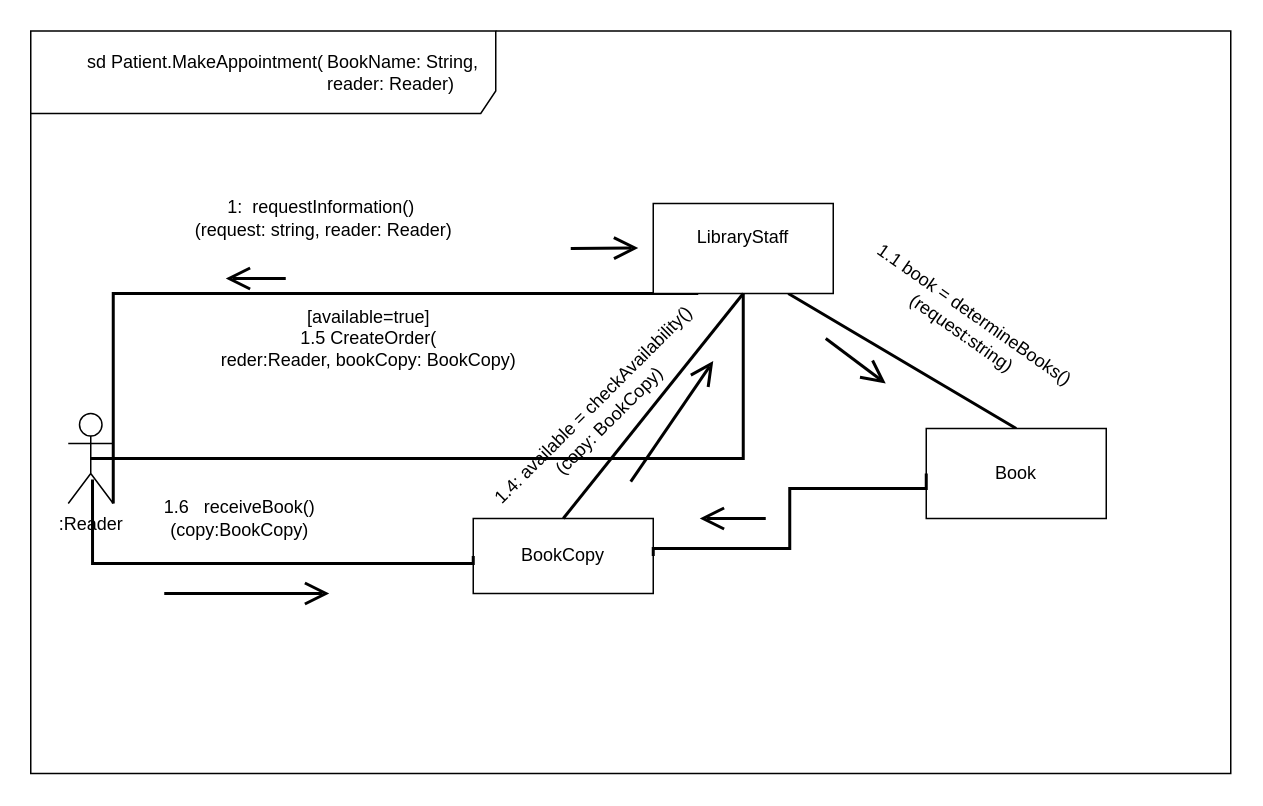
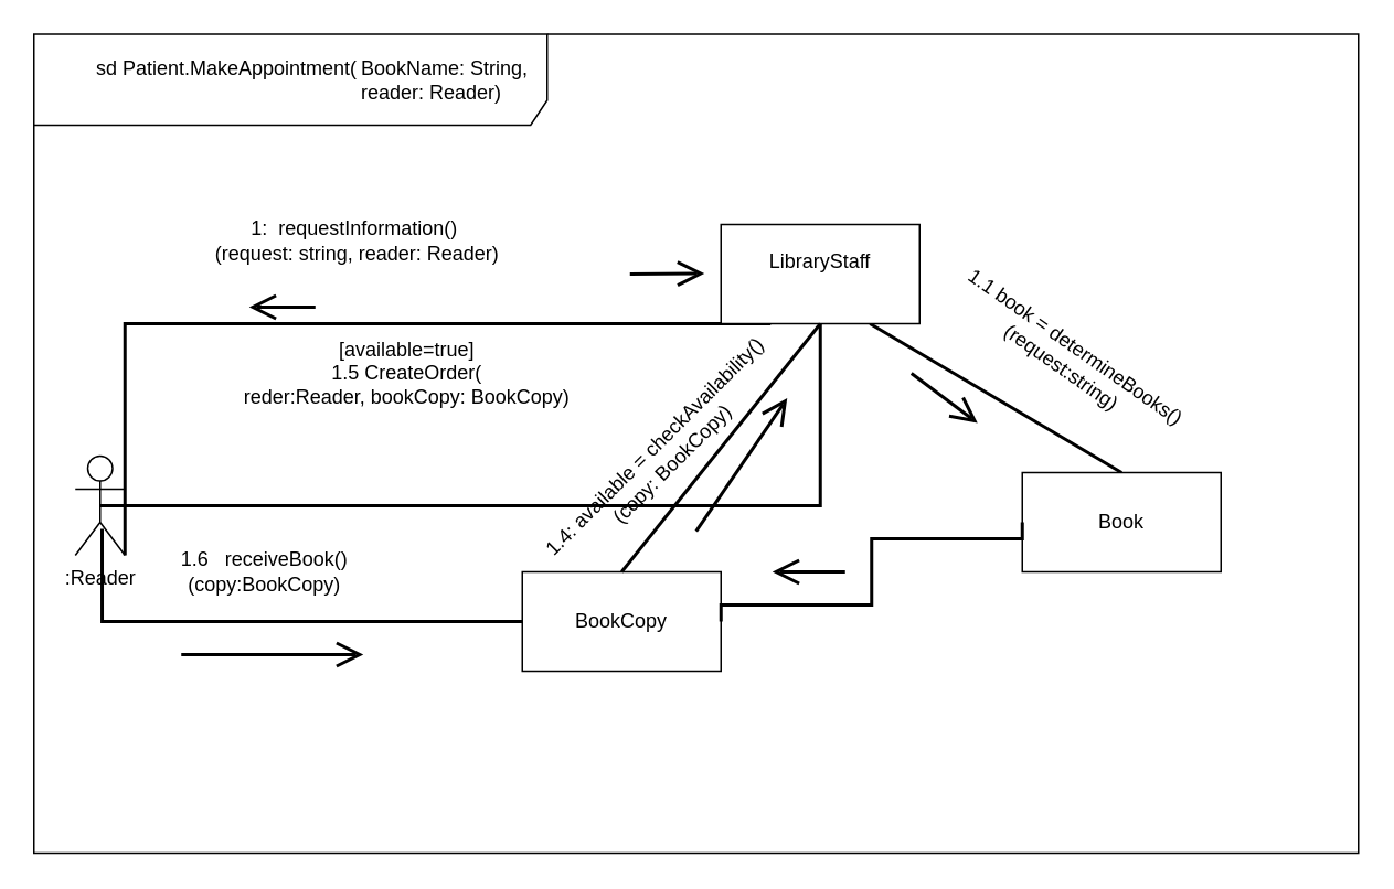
  <mxCell id="0" />
  <mxCell id="1" parent="0" />
  <mxCell id="2" style="edgeStyle=orthogonalEdgeStyle;rounded=0;orthogonalLoop=1;jettySize=auto;html=1;exitX=0.5;exitY=0.5;exitDx=0;exitDy=0;exitPerimeter=0;endArrow=none;endFill=0;endSize=10;targetPerimeterSpacing=0;jumpSize=148;strokeWidth=2;" parent="1" source="20" target="5" edge="1"><mxGeometry relative="1" as="geometry" /></mxCell>
  <mxCell id="3" style="rounded=0;orthogonalLoop=1;jettySize=auto;html=1;exitX=0.75;exitY=1;exitDx=0;exitDy=0;entryX=0.5;entryY=0;entryDx=0;entryDy=0;strokeWidth=2;endSize=10;endArrow=none;endFill=0;" parent="1" source="5" target="10" edge="1"><mxGeometry relative="1" as="geometry" /></mxCell>
  <mxCell id="4" style="rounded=0;orthogonalLoop=1;jettySize=auto;html=1;exitX=0.25;exitY=1;exitDx=0;exitDy=0;strokeWidth=2;endSize=10;endArrow=none;endFill=0;entryX=1;entryY=1;entryDx=0;entryDy=0;entryPerimeter=0;edgeStyle=orthogonalEdgeStyle;" parent="1" source="5" target="20" edge="1"><mxGeometry relative="1" as="geometry"><mxPoint x="150" y="345" as="targetPoint" /><Array as="points"><mxPoint x="290" y="195" /><mxPoint x="290" y="195" /></Array></mxGeometry></mxCell>
  <mxCell id="5" value="&lt;div style=&quot;text-align: right;&quot;&gt;&lt;span style=&quot;white-space-collapse: preserve;&quot;&gt;LibraryStaff&lt;/span&gt;&lt;/div&gt;&lt;div style=&quot;text-align: left;&quot;&gt;&lt;span style=&quot;white-space-collapse: preserve;&quot;&gt;&lt;br&gt;&lt;/span&gt;&lt;/div&gt;" style="html=1;whiteSpace=wrap;" parent="1" vertex="1"><mxGeometry x="435" y="135" width="120" height="60" as="geometry" /></mxCell>
  <mxCell id="6" value="1:&amp;nbsp; requestInformation()&amp;nbsp;&lt;div&gt;(request: string, reader: Reader)&lt;/div&gt;" style="text;html=1;align=center;verticalAlign=middle;resizable=0;points=[];autosize=1;strokeColor=none;fillColor=none;" parent="1" vertex="1"><mxGeometry x="120" y="125" width="190" height="40" as="geometry" /></mxCell>
  <mxCell id="7" value="&lt;div style=&quot;text-align: left;&quot;&gt;&lt;span style=&quot;background-color: initial; white-space: pre;&quot;&gt;&#09;&lt;/span&gt;&lt;span style=&quot;background-color: initial;&quot;&gt;sd Patient.MakeAppointment(&lt;/span&gt;&lt;span style=&quot;background-color: initial; white-space: pre;&quot;&gt;&#09;&lt;/span&gt;BookName&lt;span style=&quot;background-color: initial;&quot;&gt;: String,&lt;/span&gt;&lt;/div&gt;&lt;div style=&quot;text-align: left;&quot;&gt;&lt;span style=&quot;background-color: initial;&quot;&gt;&lt;span style=&quot;white-space: pre;&quot;&gt;&#09;&lt;/span&gt;&lt;span style=&quot;white-space: pre;&quot;&gt;&#09;&lt;/span&gt;&lt;span style=&quot;white-space: pre;&quot;&gt;&#09;&lt;/span&gt;&lt;span style=&quot;white-space: pre;&quot;&gt;&#09;&lt;/span&gt;&lt;span style=&quot;white-space: pre;&quot;&gt;&#09;&lt;/span&gt;&lt;span style=&quot;white-space: pre;&quot;&gt;&#09;&lt;/span&gt;&lt;span style=&quot;white-space: pre;&quot;&gt;&#09;&lt;/span&gt;reader: Reader&lt;/span&gt;&lt;span style=&quot;background-color: initial;&quot;&gt;)&lt;/span&gt;&lt;/div&gt;" style="shape=umlFrame;whiteSpace=wrap;html=1;pointerEvents=0;recursiveResize=0;container=1;collapsible=0;width=310;height=55;" parent="1" vertex="1"><mxGeometry x="20" y="20" width="800" height="495" as="geometry" /></mxCell>
  <mxCell id="8" value="1.4: available = checkAvailability()&lt;br&gt;(copy: BookCopy)" style="text;html=1;align=center;verticalAlign=middle;resizable=0;points=[];autosize=1;strokeColor=none;fillColor=none;rotation=-45;" parent="7" vertex="1"><mxGeometry x="280" y="235" width="200" height="40" as="geometry" /></mxCell>
  <mxCell id="9" value="1.1 book = determineBooks()&lt;br&gt;(request:string)" style="text;html=1;align=center;verticalAlign=middle;resizable=0;points=[];autosize=1;strokeColor=none;fillColor=none;rotation=35;" parent="7" vertex="1"><mxGeometry x="535" y="175" width="180" height="40" as="geometry" /></mxCell>
  <mxCell id="10" value="Book" style="html=1;whiteSpace=wrap;" parent="7" vertex="1"><mxGeometry x="597" y="265" width="120" height="60" as="geometry" /></mxCell>
- <mxCell id="11" value="BookCopy" style="html=1;whiteSpace=wrap;" parent="7" vertex="1"><mxGeometry x="295" y="325" width="120" height="50" as="geometry" /></mxCell>
+ <mxCell id="11" value="BookCopy" style="html=1;whiteSpace=wrap;" parent="7" vertex="1"><mxGeometry x="295" y="325" width="120" height="60" as="geometry" /></mxCell>
  <mxCell id="12" style="edgeStyle=orthogonalEdgeStyle;rounded=0;orthogonalLoop=1;jettySize=auto;html=1;exitX=0;exitY=0.5;exitDx=0;exitDy=0;strokeWidth=2;endArrow=none;endFill=0;endSize=10;entryX=1;entryY=0.5;entryDx=0;entryDy=0;" parent="7" source="10" target="11" edge="1"><mxGeometry relative="1" as="geometry"><mxPoint x="175" y="445" as="targetPoint" /><Array as="points"><mxPoint x="597" y="305" /><mxPoint x="506" y="305" /><mxPoint x="506" y="345" /><mxPoint x="415" y="345" /></Array></mxGeometry></mxCell>
  <mxCell id="13" value="" style="endArrow=open;endFill=1;endSize=12;html=1;rounded=0;strokeWidth=2;" parent="7" edge="1"><mxGeometry width="160" relative="1" as="geometry"><mxPoint x="400" y="300.42" as="sourcePoint" /><mxPoint x="455" y="220" as="targetPoint" /><Array as="points" /></mxGeometry></mxCell>
  <mxCell id="14" value="" style="endArrow=open;endFill=1;endSize=12;html=1;rounded=0;strokeWidth=2;" parent="7" edge="1"><mxGeometry width="160" relative="1" as="geometry"><mxPoint x="490" y="325" as="sourcePoint" /><mxPoint x="446" y="325" as="targetPoint" /><Array as="points"><mxPoint x="490" y="325.0" /><mxPoint x="466" y="325" /></Array></mxGeometry></mxCell>
  <mxCell id="15" value="" style="endArrow=open;endFill=1;endSize=12;html=1;rounded=0;strokeWidth=2;" parent="7" edge="1"><mxGeometry width="160" relative="1" as="geometry"><mxPoint x="530" y="205" as="sourcePoint" /><mxPoint x="570" y="235" as="targetPoint" /></mxGeometry></mxCell>
  <mxCell id="16" value="" style="endArrow=none;html=1;edgeStyle=orthogonalEdgeStyle;rounded=0;strokeWidth=2;entryX=0;entryY=0.5;entryDx=0;entryDy=0;exitX=0.539;exitY=0.733;exitDx=0;exitDy=0;exitPerimeter=0;" parent="7" source="20" target="11" edge="1"><mxGeometry relative="1" as="geometry"><mxPoint x="80" y="324" as="sourcePoint" /><mxPoint x="240" y="324" as="targetPoint" /><Array as="points"><mxPoint x="41" y="355" /></Array></mxGeometry></mxCell>
  <mxCell id="17" value="1.6&amp;nbsp;&lt;span style=&quot;white-space: pre;&quot;&gt;&#09;&lt;/span&gt;receiveBook()&lt;br&gt;(copy:BookCopy)" style="text;html=1;align=center;verticalAlign=middle;resizable=0;points=[];autosize=1;strokeColor=none;fillColor=none;rotation=0;" parent="7" vertex="1"><mxGeometry x="79" y="305" width="120" height="40" as="geometry" /></mxCell>
  <mxCell id="18" value="" style="endArrow=open;endFill=1;endSize=12;html=1;rounded=0;strokeWidth=2;" parent="7" edge="1"><mxGeometry width="160" relative="1" as="geometry"><mxPoint x="89" y="375" as="sourcePoint" /><mxPoint x="199" y="375" as="targetPoint" /></mxGeometry></mxCell>
  <mxCell id="19" value="" style="endArrow=open;endFill=1;endSize=12;html=1;rounded=0;strokeWidth=2;" parent="7" edge="1"><mxGeometry width="160" relative="1" as="geometry"><mxPoint x="170" y="165" as="sourcePoint" /><mxPoint x="130" y="165" as="targetPoint" /></mxGeometry></mxCell>
  <mxCell id="20" value=":Reader" style="shape=umlActor;verticalLabelPosition=bottom;verticalAlign=top;horizontal=1;html=1;labelBorderColor=none;textShadow=0;comic=0;enumerate=0;treeMoving=0;" parent="7" vertex="1"><mxGeometry x="25" y="255" width="30" height="60" as="geometry" /></mxCell>
  <mxCell id="21" value="&lt;div&gt;[available=true]&lt;/div&gt;1.5 CreateOrder(&lt;div&gt;&lt;span style=&quot;background-color: initial;&quot;&gt;reder:Reader, bookCopy: BookCopy)&lt;/span&gt;&lt;/div&gt;" style="text;html=1;align=center;verticalAlign=middle;resizable=0;points=[];autosize=1;strokeColor=none;fillColor=none;rotation=0;" parent="7" vertex="1"><mxGeometry x="115" y="175" width="220" height="60" as="geometry" /></mxCell>
  <mxCell id="22" value="" style="endArrow=open;endFill=1;endSize=12;html=1;rounded=0;strokeWidth=2;" parent="1" edge="1"><mxGeometry width="160" relative="1" as="geometry"><mxPoint x="380" y="165" as="sourcePoint" /><mxPoint x="425" y="164.66" as="targetPoint" /></mxGeometry></mxCell>
  <mxCell id="23" style="rounded=0;orthogonalLoop=1;jettySize=auto;html=1;exitX=0.5;exitY=1;exitDx=0;exitDy=0;entryX=0.5;entryY=0;entryDx=0;entryDy=0;strokeWidth=2;endSize=10;endArrow=none;endFill=0;" parent="1" source="5" target="11" edge="1"><mxGeometry relative="1" as="geometry"><mxPoint x="535" y="205" as="sourcePoint" /><mxPoint x="687" y="295" as="targetPoint" /></mxGeometry></mxCell>
